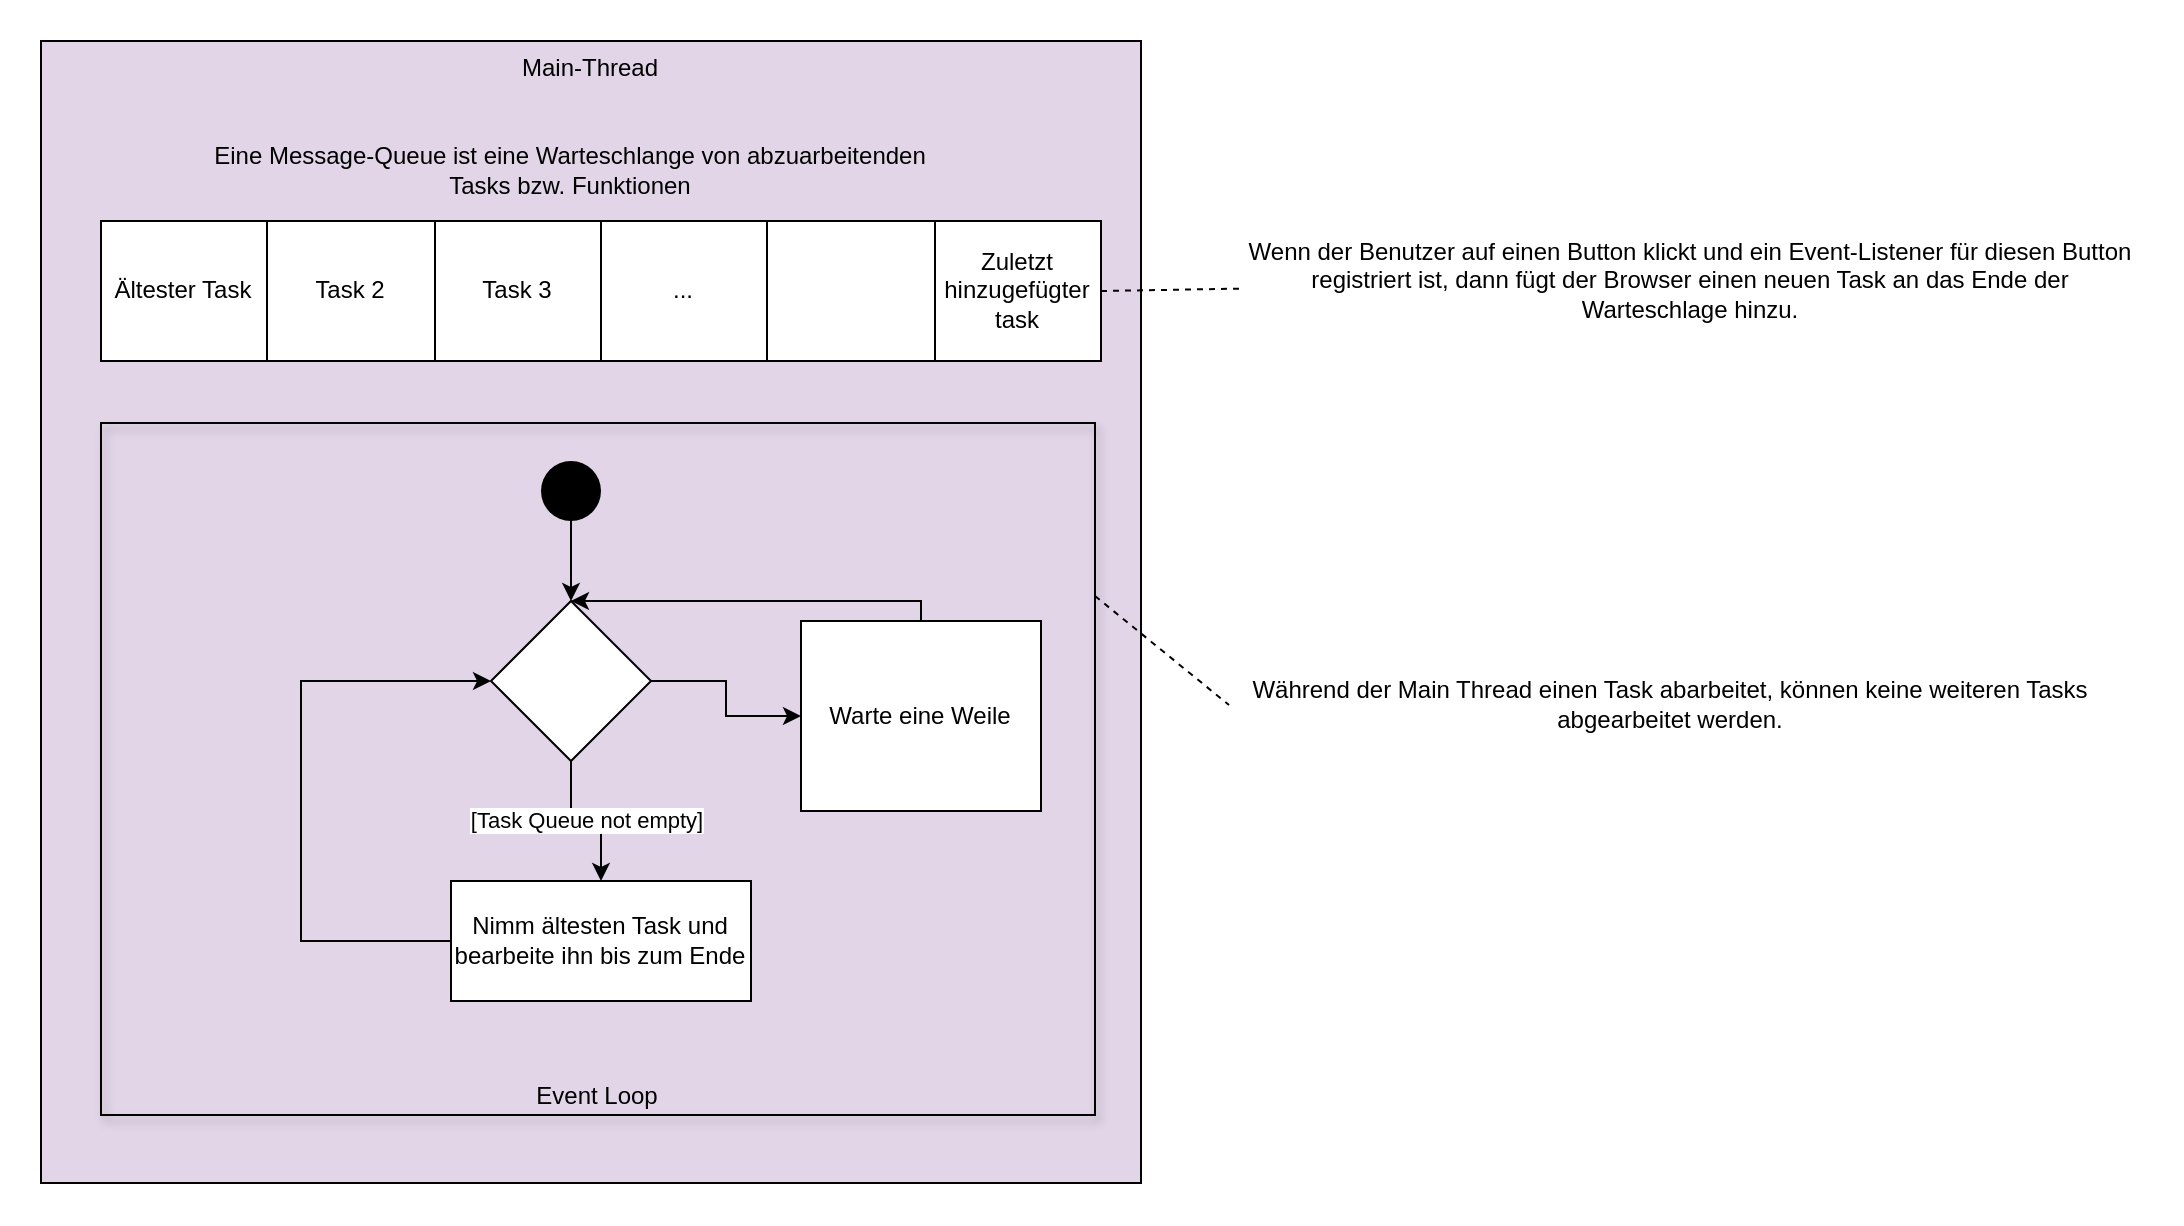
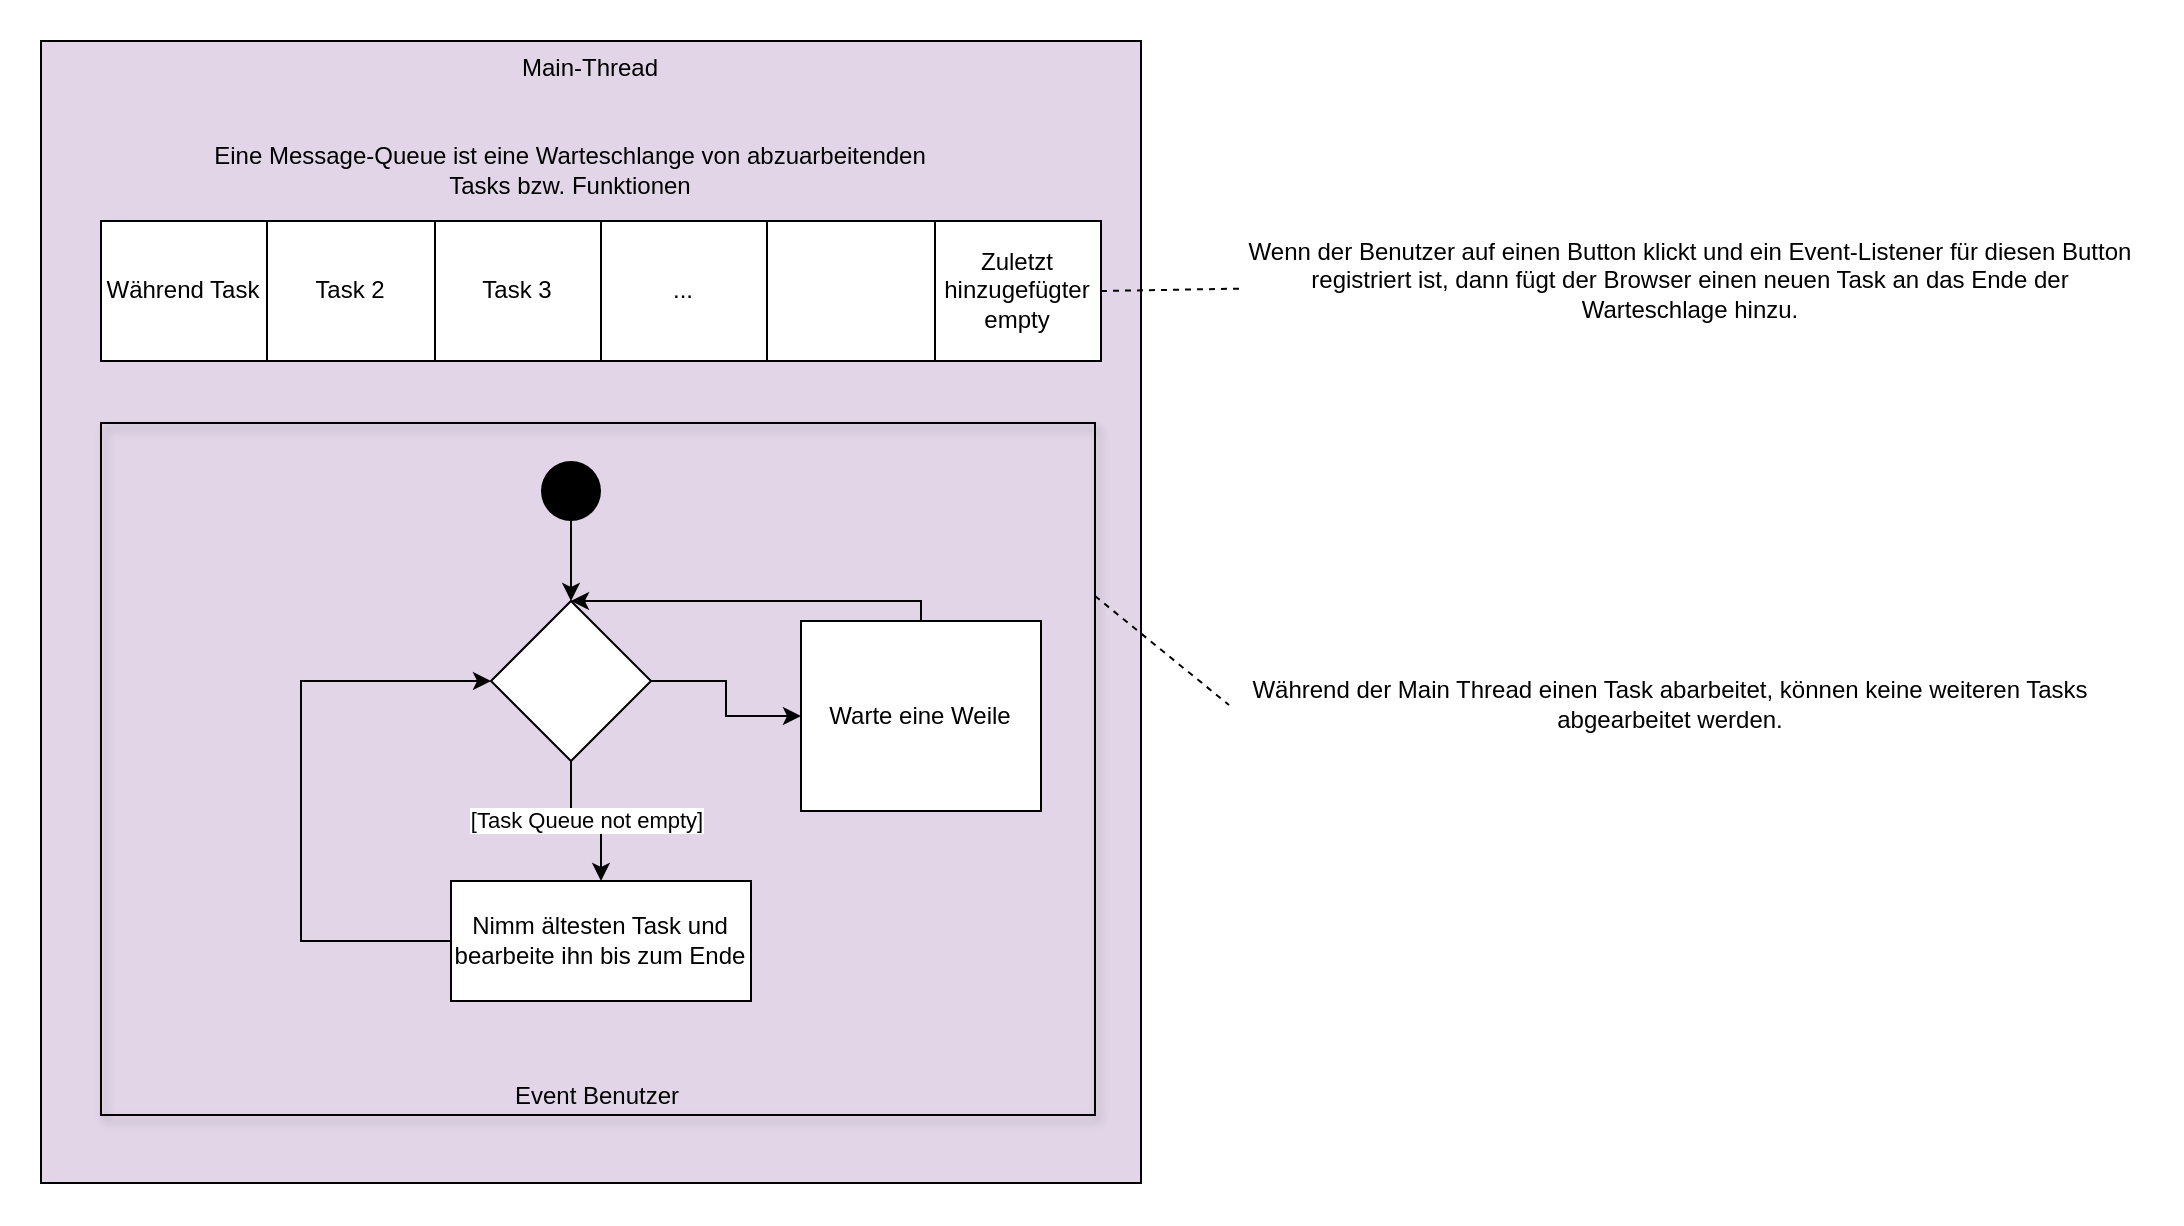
  <mxCell id="0" />
  <mxCell id="1" parent="0" />
  <mxCell id="2" value="Main-Thread" style="rounded=0;whiteSpace=wrap;html=1;verticalAlign=top;fillColor=#e1d5e7;" vertex="1" parent="1"><mxGeometry x="20" y="20" width="550" height="571" as="geometry" /></mxCell>
  <mxCell id="3" value="" style="shape=table;startSize=0;container=1;collapsible=0;childLayout=tableLayout;" vertex="1" parent="1"><mxGeometry x="50" y="110" width="500" height="70" as="geometry" /></mxCell>
  <mxCell id="4" value="" style="shape=tableRow;horizontal=0;startSize=0;swimlaneHead=0;swimlaneBody=0;strokeColor=inherit;top=0;left=0;bottom=0;right=0;collapsible=0;dropTarget=0;fillColor=none;points=[[0,0.5],[1,0.5]];portConstraint=eastwest;" vertex="1" parent="3"><mxGeometry width="500" height="70" as="geometry" /></mxCell>
- <mxCell id="5" value="Ältester Task" style="shape=partialRectangle;html=1;whiteSpace=wrap;connectable=0;strokeColor=inherit;overflow=hidden;fillColor=none;top=0;left=0;bottom=0;right=0;pointerEvents=1;" vertex="1" parent="4"><mxGeometry width="83" height="70" as="geometry"><mxRectangle width="83" height="70" as="alternateBounds" /></mxGeometry></mxCell>
+ <mxCell id="5" value="Während Task" style="shape=partialRectangle;html=1;whiteSpace=wrap;connectable=0;strokeColor=inherit;overflow=hidden;fillColor=none;top=0;left=0;bottom=0;right=0;pointerEvents=1;" vertex="1" parent="4"><mxGeometry width="83" height="70" as="geometry"><mxRectangle width="83" height="70" as="alternateBounds" /></mxGeometry></mxCell>
  <mxCell id="6" value="Task 2" style="shape=partialRectangle;html=1;whiteSpace=wrap;connectable=0;strokeColor=inherit;overflow=hidden;fillColor=none;top=0;left=0;bottom=0;right=0;pointerEvents=1;" vertex="1" parent="4"><mxGeometry x="83" width="84" height="70" as="geometry"><mxRectangle width="84" height="70" as="alternateBounds" /></mxGeometry></mxCell>
  <mxCell id="7" value="Task 3" style="shape=partialRectangle;html=1;whiteSpace=wrap;connectable=0;strokeColor=inherit;overflow=hidden;fillColor=none;top=0;left=0;bottom=0;right=0;pointerEvents=1;" vertex="1" parent="4"><mxGeometry x="167" width="83" height="70" as="geometry"><mxRectangle width="83" height="70" as="alternateBounds" /></mxGeometry></mxCell>
  <mxCell id="8" value="..." style="shape=partialRectangle;html=1;whiteSpace=wrap;connectable=0;strokeColor=inherit;overflow=hidden;fillColor=none;top=0;left=0;bottom=0;right=0;pointerEvents=1;" vertex="1" parent="4"><mxGeometry x="250" width="83" height="70" as="geometry"><mxRectangle width="83" height="70" as="alternateBounds" /></mxGeometry></mxCell>
  <mxCell id="9" value="" style="shape=partialRectangle;html=1;whiteSpace=wrap;connectable=0;strokeColor=inherit;overflow=hidden;fillColor=none;top=0;left=0;bottom=0;right=0;pointerEvents=1;" vertex="1" parent="4"><mxGeometry x="333" width="84" height="70" as="geometry"><mxRectangle width="84" height="70" as="alternateBounds" /></mxGeometry></mxCell>
- <mxCell id="10" value="Zuletzt hinzugefügter task" style="shape=partialRectangle;html=1;whiteSpace=wrap;connectable=0;strokeColor=inherit;overflow=hidden;fillColor=none;top=0;left=0;bottom=0;right=0;pointerEvents=1;" vertex="1" parent="4"><mxGeometry x="417" width="83" height="70" as="geometry"><mxRectangle width="83" height="70" as="alternateBounds" /></mxGeometry></mxCell>
+ <mxCell id="10" value="Zuletzt hinzugefügter empty" style="shape=partialRectangle;html=1;whiteSpace=wrap;connectable=0;strokeColor=inherit;overflow=hidden;fillColor=none;top=0;left=0;bottom=0;right=0;pointerEvents=1;" vertex="1" parent="4"><mxGeometry x="417" width="83" height="70" as="geometry"><mxRectangle width="83" height="70" as="alternateBounds" /></mxGeometry></mxCell>
  <mxCell id="11" value="Eine Message-Queue ist eine Warteschlange von abzuarbeitenden Tasks bzw. Funktionen" style="text;html=1;strokeColor=none;fillColor=none;align=center;verticalAlign=middle;whiteSpace=wrap;rounded=0;" vertex="1" parent="1"><mxGeometry x="100" y="70" width="370" height="30" as="geometry" /></mxCell>
  <mxCell id="12" value="[Task Queue not empty]" style="edgeStyle=orthogonalEdgeStyle;rounded=0;orthogonalLoop=1;jettySize=auto;html=1;" edge="1" parent="1" source="14" target="16"><mxGeometry relative="1" as="geometry" /></mxCell>
  <mxCell id="13" style="edgeStyle=orthogonalEdgeStyle;rounded=0;orthogonalLoop=1;jettySize=auto;html=1;" edge="1" parent="1" source="14" target="21"><mxGeometry relative="1" as="geometry" /></mxCell>
  <mxCell id="14" value="" style="rhombus;whiteSpace=wrap;html=1;" vertex="1" parent="1"><mxGeometry x="245" y="300" width="80" height="80" as="geometry" /></mxCell>
  <mxCell id="15" style="edgeStyle=orthogonalEdgeStyle;rounded=0;orthogonalLoop=1;jettySize=auto;html=1;entryX=0;entryY=0.5;entryDx=0;entryDy=0;exitX=0;exitY=0.5;exitDx=0;exitDy=0;" edge="1" parent="1" source="16" target="14"><mxGeometry relative="1" as="geometry"><Array as="points"><mxPoint x="150" y="470" /><mxPoint x="150" y="340" /></Array></mxGeometry></mxCell>
  <mxCell id="16" value="Nimm ältesten Task und bearbeite ihn bis zum Ende" style="rounded=0;whiteSpace=wrap;html=1;" vertex="1" parent="1"><mxGeometry x="225" y="440" width="150" height="60" as="geometry" /></mxCell>
  <mxCell id="17" style="edgeStyle=orthogonalEdgeStyle;rounded=0;orthogonalLoop=1;jettySize=auto;html=1;" edge="1" parent="1" source="18" target="14"><mxGeometry relative="1" as="geometry" /></mxCell>
  <mxCell id="18" value="" style="ellipse;fillColor=#000000;strokeColor=none;labelBackgroundColor=default;fontColor=default;verticalAlign=top;" vertex="1" parent="1"><mxGeometry x="270" y="230" width="30" height="30" as="geometry" /></mxCell>
  <mxCell id="19" style="edgeStyle=orthogonalEdgeStyle;rounded=0;orthogonalLoop=1;jettySize=auto;html=1;entryX=0.5;entryY=0;entryDx=0;entryDy=0;exitX=0.5;exitY=0;exitDx=0;exitDy=0;" edge="1" parent="1" source="21" target="14"><mxGeometry relative="1" as="geometry"><Array as="points"><mxPoint x="460" y="300" /></Array></mxGeometry></mxCell>
- <mxCell id="20" value="Event Loop" style="rounded=0;whiteSpace=wrap;html=1;fillColor=none;shadow=1;verticalAlign=bottom;" vertex="1" parent="1"><mxGeometry x="50" y="211" width="497" height="346" as="geometry" /></mxCell>
+ <mxCell id="20" value="Event Benutzer" style="rounded=0;whiteSpace=wrap;html=1;fillColor=none;shadow=1;verticalAlign=bottom;" vertex="1" parent="1"><mxGeometry x="50" y="211" width="497" height="346" as="geometry" /></mxCell>
  <mxCell id="21" value="Warte eine Weile" style="rounded=0;whiteSpace=wrap;html=1;" vertex="1" parent="1"><mxGeometry x="400" y="310" width="120" height="95" as="geometry" /></mxCell>
  <mxCell id="22" value="Wenn der Benutzer auf einen Button klickt und ein Event-Listener für diesen Button registriert ist, dann fügt der Browser einen neuen Task an das Ende der Warteschlage hinzu." style="text;html=1;strokeColor=none;fillColor=none;align=center;verticalAlign=middle;whiteSpace=wrap;rounded=0;" vertex="1" parent="1"><mxGeometry x="620" y="90" width="450" height="100" as="geometry" /></mxCell>
  <mxCell id="23" value="" style="endArrow=none;html=1;shadow=0;startSize=10;endSize=10;dashed=1;rounded=0;exitX=1;exitY=0.5;exitDx=0;exitDy=0;" edge="1" parent="1" source="4" target="22"><mxGeometry width="50" height="50" relative="1" as="geometry"><mxPoint x="620" y="250" as="sourcePoint" /><mxPoint x="730" y="250" as="targetPoint" /></mxGeometry></mxCell>
  <mxCell id="24" value="Während der Main Thread einen Task abarbeitet, können keine weiteren Tasks abgearbeitet werden." style="text;html=1;strokeColor=none;fillColor=none;align=center;verticalAlign=middle;whiteSpace=wrap;rounded=0;" vertex="1" parent="1"><mxGeometry x="614" y="308" width="442" height="88" as="geometry" /></mxCell>
  <mxCell id="25" value="" style="endArrow=none;html=1;shadow=0;startSize=10;endSize=10;dashed=1;rounded=0;exitX=1;exitY=0.25;exitDx=0;exitDy=0;entryX=0;entryY=0.5;entryDx=0;entryDy=0;" edge="1" parent="1" source="20" target="24"><mxGeometry width="50" height="50" relative="1" as="geometry"><mxPoint x="620" y="250" as="sourcePoint" /><mxPoint x="730" y="250" as="targetPoint" /></mxGeometry></mxCell>
